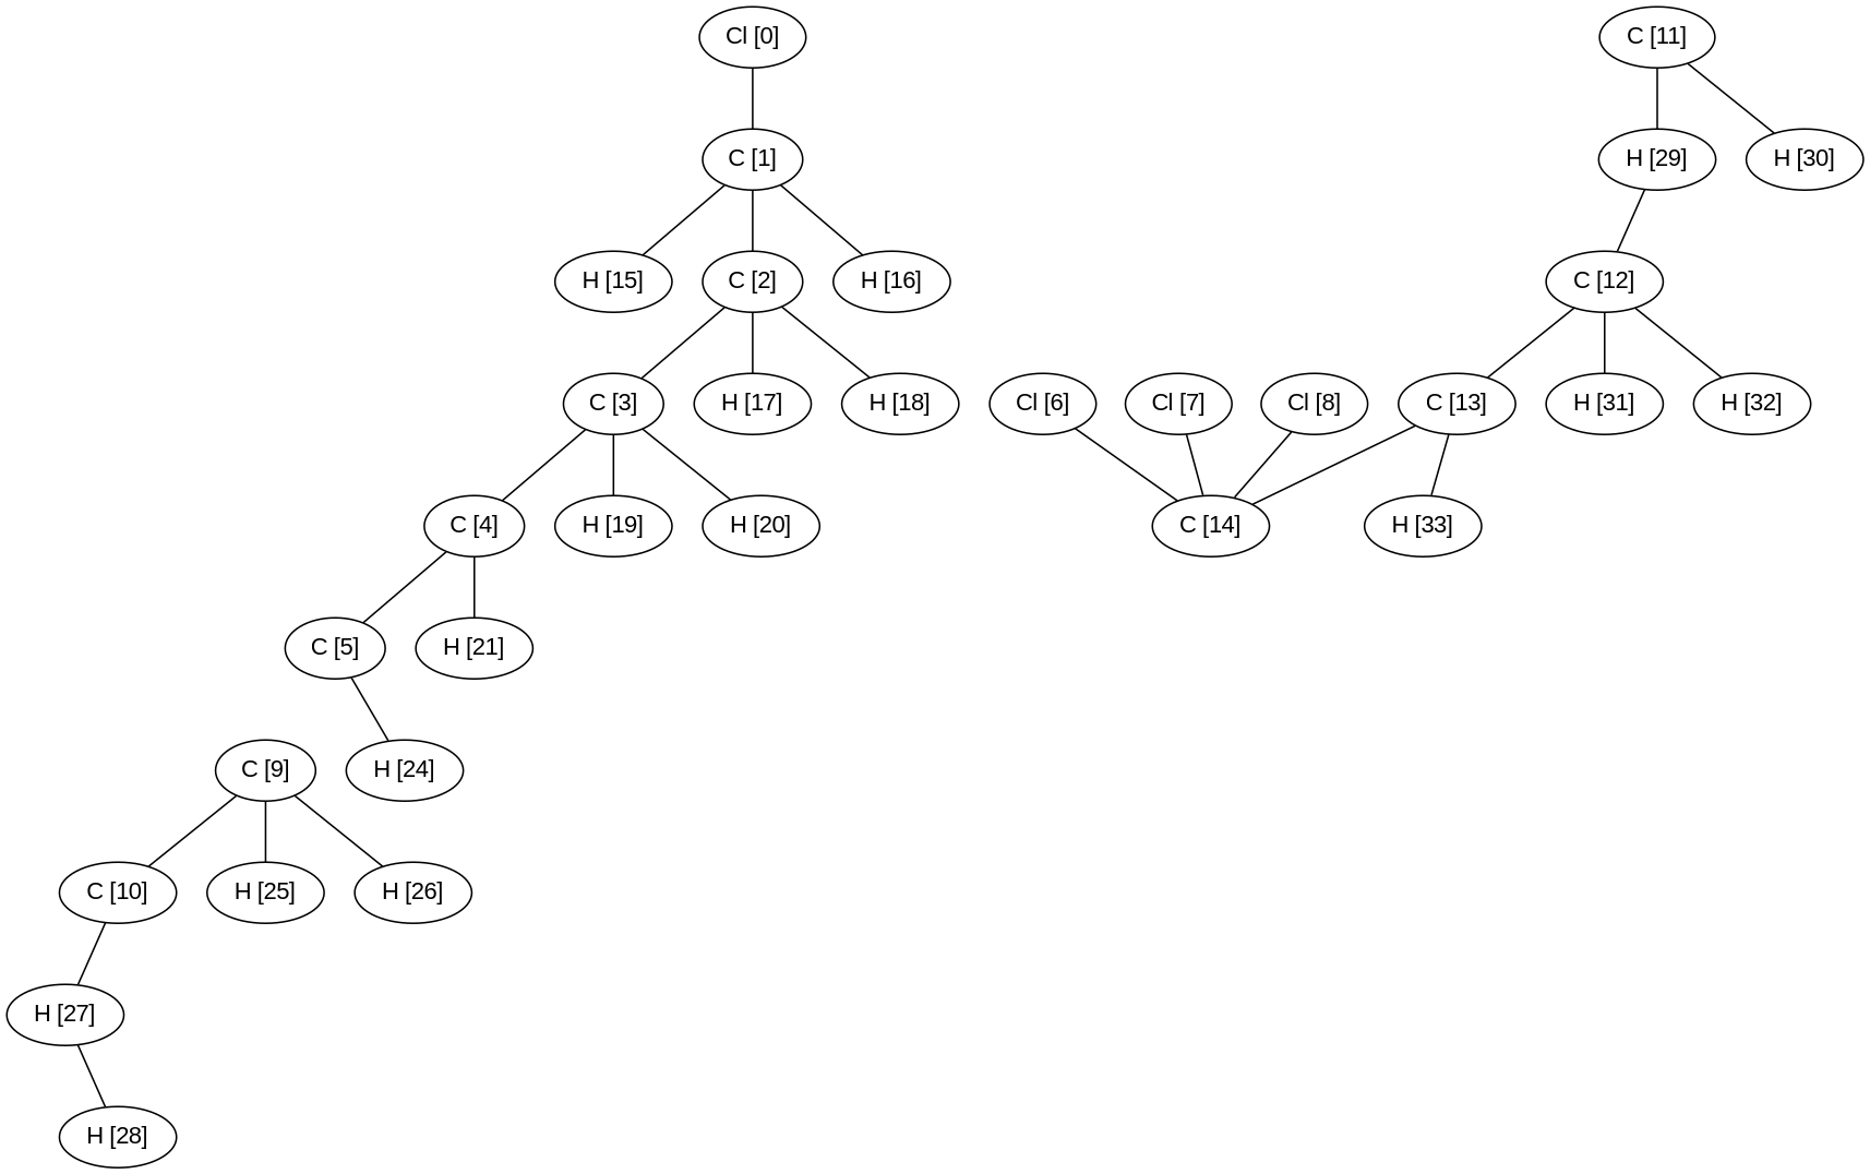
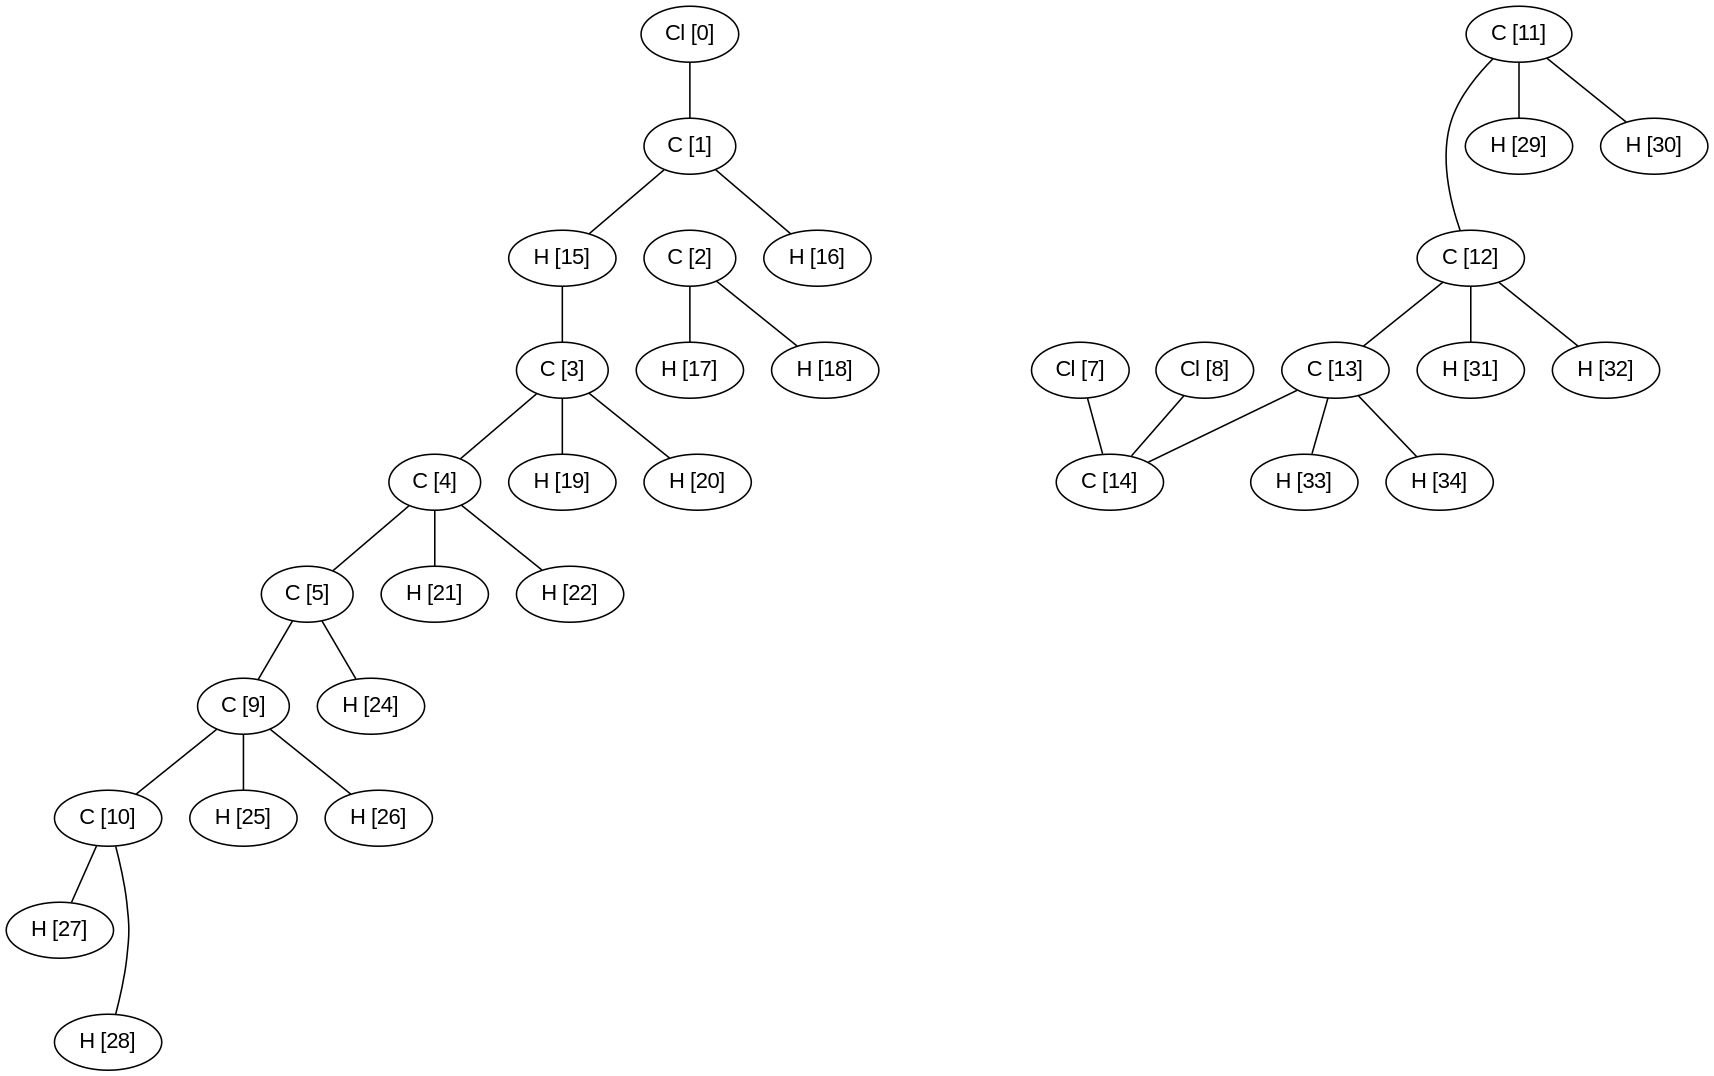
  graph {
    fontname="Liberation Sans"
    node [fontname="Liberation Sans"]
    edge [fontname="Liberation Sans"]
    n1 [label="Cl [0]"]
    n2 [label="C [1]"]
    n3 [label="C [2]"]
    n4 [label="H [15]"]
    n5 [label="H [16]"]
    n6 [label="C [3]"]
    n7 [label="H [17]"]
    n8 [label="H [18]"]
    n9 [label="C [4]"]
    n10 [label="H [19]"]
    n11 [label="H [20]"]
    n12 [label="C [5]"]
    n13 [label="H [21]"]
+   n14 [label="H [22]"]
    n15 [label="C [9]"]
    n16 [label="H [24]"]
    n17 [label="C [10]"]
    n18 [label="H [25]"]
    n19 [label="H [26]"]
-   n20 [label="Cl [6]"]
    n21 [label="C [14]"]
    n22 [label="Cl [7]"]
    n23 [label="Cl [8]"]
    n24 [label="H [27]"]
    n25 [label="H [28]"]
    n26 [label="C [11]"]
    n27 [label="C [12]"]
    n28 [label="H [29]"]
    n29 [label="H [30]"]
    n30 [label="C [13]"]
    n31 [label="H [31]"]
    n32 [label="H [32]"]
    n33 [label="H [33]"]
+   n34 [label="H [34]"]
    n1 -- n2
-   n2 -- n3
    n2 -- n4
    n2 -- n5
-   n3 -- n6
+   n4 -- n6
    n3 -- n7
    n3 -- n8
    n6 -- n9
    n6 -- n10
    n6 -- n11
    n9 -- n12
    n9 -- n13
+   n9 -- n14
+   n12 -- n15
    n12 -- n16
    n15 -- n17
    n15 -- n18
    n15 -- n19
    n17 -- n24
-   n24 -- n25
-   n20 -- n21
+   n17 -- n25
    n22 -- n21
    n23 -- n21
-   n28 -- n27
+   n26 -- n27
    n26 -- n28
    n26 -- n29
    n27 -- n30
    n27 -- n31
    n27 -- n32
    n30 -- n21
    n30 -- n33
+   n30 -- n34
  }
